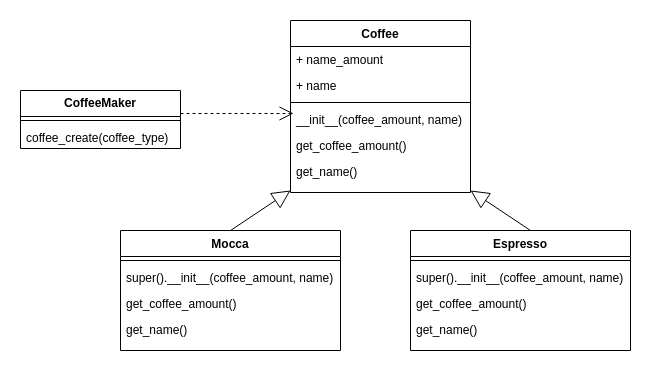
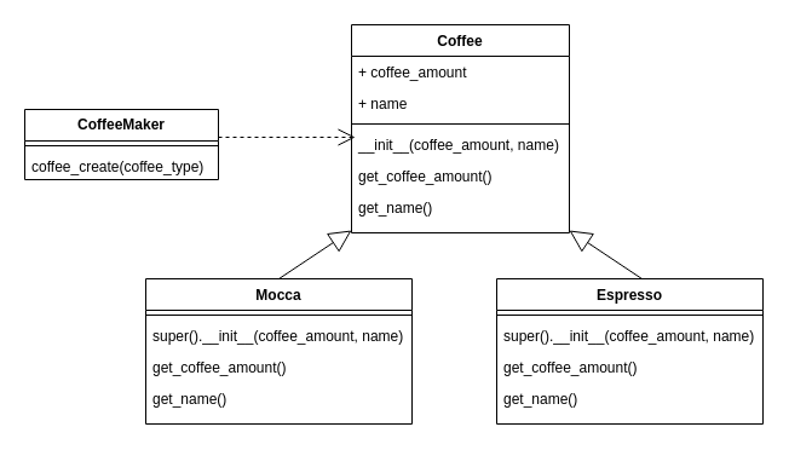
  <mxCell id="0" />
  <mxCell id="1" parent="0" />
  <mxCell id="2" value="Coffee" style="swimlane;fontStyle=1;align=center;verticalAlign=top;childLayout=stackLayout;horizontal=1;startSize=26;horizontalStack=0;resizeParent=1;resizeLast=0;collapsible=1;marginBottom=0;rounded=0;shadow=0;strokeWidth=1;" parent="1" vertex="1"><mxGeometry x="290" y="20" width="180" height="172" as="geometry"><mxRectangle x="230" y="140" width="160" height="26" as="alternateBounds" /></mxGeometry></mxCell>
- <mxCell id="3" value="+ name_amount" style="text;align=left;verticalAlign=top;spacingLeft=4;spacingRight=4;overflow=hidden;rotatable=0;points=[[0,0.5],[1,0.5]];portConstraint=eastwest;rounded=0;shadow=0;html=0;" parent="2" vertex="1"><mxGeometry y="26" width="180" height="26" as="geometry" /></mxCell>
+ <mxCell id="3" value="+ coffee_amount" style="text;align=left;verticalAlign=top;spacingLeft=4;spacingRight=4;overflow=hidden;rotatable=0;points=[[0,0.5],[1,0.5]];portConstraint=eastwest;rounded=0;shadow=0;html=0;" parent="2" vertex="1"><mxGeometry y="26" width="180" height="26" as="geometry" /></mxCell>
  <mxCell id="4" value="+ name" style="text;align=left;verticalAlign=top;spacingLeft=4;spacingRight=4;overflow=hidden;rotatable=0;points=[[0,0.5],[1,0.5]];portConstraint=eastwest;rounded=0;shadow=0;html=0;" parent="2" vertex="1"><mxGeometry y="52" width="180" height="26" as="geometry" /></mxCell>
  <mxCell id="5" value="" style="line;strokeWidth=1;fillColor=none;align=left;verticalAlign=middle;spacingTop=-1;spacingLeft=3;spacingRight=3;rotatable=0;labelPosition=right;points=[];portConstraint=eastwest;strokeColor=inherit;" parent="2" vertex="1"><mxGeometry y="78" width="180" height="8" as="geometry" /></mxCell>
  <mxCell id="6" value="__init__(coffee_amount, name)" style="text;align=left;verticalAlign=top;spacingLeft=4;spacingRight=4;overflow=hidden;rotatable=0;points=[[0,0.5],[1,0.5]];portConstraint=eastwest;" parent="2" vertex="1"><mxGeometry y="86" width="180" height="26" as="geometry" /></mxCell>
  <mxCell id="7" value="get_coffee_amount()" style="text;align=left;verticalAlign=top;spacingLeft=4;spacingRight=4;overflow=hidden;rotatable=0;points=[[0,0.5],[1,0.5]];portConstraint=eastwest;rounded=0;shadow=0;html=0;" parent="2" vertex="1"><mxGeometry y="112" width="180" height="26" as="geometry" /></mxCell>
  <mxCell id="8" value="get_name()" style="text;align=left;verticalAlign=top;spacingLeft=4;spacingRight=4;overflow=hidden;rotatable=0;points=[[0,0.5],[1,0.5]];portConstraint=eastwest;rounded=0;shadow=0;html=0;" parent="2" vertex="1"><mxGeometry y="138" width="180" height="34" as="geometry" /></mxCell>
  <mxCell id="9" value="Mocca" style="swimlane;fontStyle=1;align=center;verticalAlign=top;childLayout=stackLayout;horizontal=1;startSize=26;horizontalStack=0;resizeParent=1;resizeLast=0;collapsible=1;marginBottom=0;rounded=0;shadow=0;strokeWidth=1;" parent="1" vertex="1"><mxGeometry x="120" y="230" width="220" height="120" as="geometry"><mxRectangle x="230" y="140" width="160" height="26" as="alternateBounds" /></mxGeometry></mxCell>
  <mxCell id="10" value="" style="line;strokeWidth=1;fillColor=none;align=left;verticalAlign=middle;spacingTop=-1;spacingLeft=3;spacingRight=3;rotatable=0;labelPosition=right;points=[];portConstraint=eastwest;strokeColor=inherit;" parent="9" vertex="1"><mxGeometry y="26" width="220" height="8" as="geometry" /></mxCell>
  <mxCell id="11" value="super().__init__(coffee_amount, name)" style="text;align=left;verticalAlign=top;spacingLeft=4;spacingRight=4;overflow=hidden;rotatable=0;points=[[0,0.5],[1,0.5]];portConstraint=eastwest;" parent="9" vertex="1"><mxGeometry y="34" width="220" height="26" as="geometry" /></mxCell>
  <mxCell id="12" value="get_coffee_amount()" style="text;align=left;verticalAlign=top;spacingLeft=4;spacingRight=4;overflow=hidden;rotatable=0;points=[[0,0.5],[1,0.5]];portConstraint=eastwest;rounded=0;shadow=0;html=0;" parent="9" vertex="1"><mxGeometry y="60" width="220" height="26" as="geometry" /></mxCell>
  <mxCell id="13" value="get_name()" style="text;align=left;verticalAlign=top;spacingLeft=4;spacingRight=4;overflow=hidden;rotatable=0;points=[[0,0.5],[1,0.5]];portConstraint=eastwest;rounded=0;shadow=0;html=0;" parent="9" vertex="1"><mxGeometry y="86" width="220" height="26" as="geometry" /></mxCell>
  <mxCell id="14" value="Espresso" style="swimlane;fontStyle=1;align=center;verticalAlign=top;childLayout=stackLayout;horizontal=1;startSize=26;horizontalStack=0;resizeParent=1;resizeLast=0;collapsible=1;marginBottom=0;rounded=0;shadow=0;strokeWidth=1;" parent="1" vertex="1"><mxGeometry x="410" y="230" width="220" height="120" as="geometry"><mxRectangle x="230" y="140" width="160" height="26" as="alternateBounds" /></mxGeometry></mxCell>
  <mxCell id="15" value="" style="line;strokeWidth=1;fillColor=none;align=left;verticalAlign=middle;spacingTop=-1;spacingLeft=3;spacingRight=3;rotatable=0;labelPosition=right;points=[];portConstraint=eastwest;strokeColor=inherit;" parent="14" vertex="1"><mxGeometry y="26" width="220" height="8" as="geometry" /></mxCell>
  <mxCell id="16" value="super().__init__(coffee_amount, name)" style="text;align=left;verticalAlign=top;spacingLeft=4;spacingRight=4;overflow=hidden;rotatable=0;points=[[0,0.5],[1,0.5]];portConstraint=eastwest;" parent="14" vertex="1"><mxGeometry y="34" width="220" height="26" as="geometry" /></mxCell>
  <mxCell id="17" value="get_coffee_amount()" style="text;align=left;verticalAlign=top;spacingLeft=4;spacingRight=4;overflow=hidden;rotatable=0;points=[[0,0.5],[1,0.5]];portConstraint=eastwest;rounded=0;shadow=0;html=0;" parent="14" vertex="1"><mxGeometry y="60" width="220" height="26" as="geometry" /></mxCell>
  <mxCell id="18" value="get_name()" style="text;align=left;verticalAlign=top;spacingLeft=4;spacingRight=4;overflow=hidden;rotatable=0;points=[[0,0.5],[1,0.5]];portConstraint=eastwest;rounded=0;shadow=0;html=0;" parent="14" vertex="1"><mxGeometry y="86" width="220" height="26" as="geometry" /></mxCell>
  <mxCell id="19" value="" style="endArrow=block;endSize=16;endFill=0;html=1;rounded=0;exitX=0.5;exitY=0;exitDx=0;exitDy=0;" parent="1" source="9" edge="1"><mxGeometry width="160" relative="1" as="geometry"><mxPoint x="170" y="220" as="sourcePoint" /><mxPoint x="290" y="190" as="targetPoint" /></mxGeometry></mxCell>
  <mxCell id="20" value="" style="endArrow=block;endSize=16;endFill=0;html=1;rounded=0;exitX=0.5;exitY=0;exitDx=0;exitDy=0;" parent="1" edge="1"><mxGeometry width="160" relative="1" as="geometry"><mxPoint x="530" y="230" as="sourcePoint" /><mxPoint x="470" y="190" as="targetPoint" /></mxGeometry></mxCell>
  <mxCell id="21" value="&lt;b&gt;CoffeeMaker&lt;/b&gt;" style="swimlane;fontStyle=0;childLayout=stackLayout;horizontal=1;startSize=26;fillColor=none;horizontalStack=0;resizeParent=1;resizeParentMax=0;resizeLast=0;collapsible=1;marginBottom=0;whiteSpace=wrap;html=1;" parent="1" vertex="1"><mxGeometry x="20" y="90" width="160" height="58" as="geometry" /></mxCell>
  <mxCell id="22" value="" style="line;strokeWidth=1;fillColor=none;align=left;verticalAlign=middle;spacingTop=-1;spacingLeft=3;spacingRight=3;rotatable=0;labelPosition=right;points=[];portConstraint=eastwest;strokeColor=inherit;" parent="21" vertex="1"><mxGeometry y="26" width="160" height="8" as="geometry" /></mxCell>
  <mxCell id="23" value="coffee_create(coffee_type)" style="text;strokeColor=none;fillColor=none;align=left;verticalAlign=top;spacingLeft=4;spacingRight=4;overflow=hidden;rotatable=0;points=[[0,0.5],[1,0.5]];portConstraint=eastwest;whiteSpace=wrap;html=1;" parent="21" vertex="1"><mxGeometry y="34" width="160" height="24" as="geometry" /></mxCell>
  <mxCell id="24" value="" style="endArrow=open;endSize=12;dashed=1;html=1;rounded=0;entryX=0.017;entryY=0.269;entryDx=0;entryDy=0;entryPerimeter=0;" parent="1" target="6" edge="1"><mxGeometry width="160" relative="1" as="geometry"><mxPoint x="180" y="113" as="sourcePoint" /><mxPoint x="260" y="110" as="targetPoint" /></mxGeometry></mxCell>
